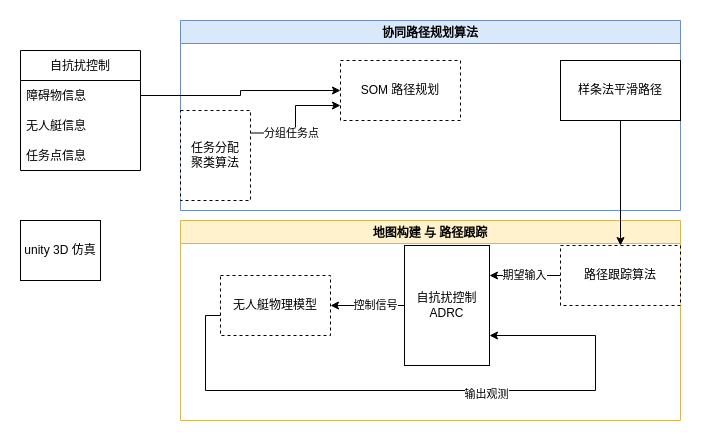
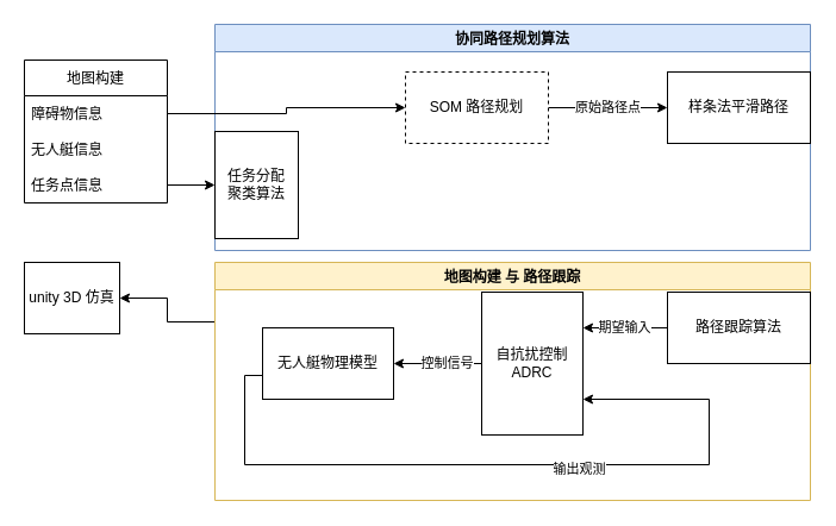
  <mxCell id="0" />
  <mxCell id="1" parent="0" />
- <mxCell id="2" value="自抗扰控制" style="swimlane;fontStyle=0;childLayout=stackLayout;horizontal=1;startSize=30;horizontalStack=0;resizeParent=1;resizeParentMax=0;resizeLast=0;collapsible=1;marginBottom=0;" parent="1" vertex="1"><mxGeometry x="20" y="50" width="120" height="120" as="geometry"><mxRectangle x="640" y="210" width="50" height="30" as="alternateBounds" /></mxGeometry></mxCell>
+ <mxCell id="2" value="地图构建" style="swimlane;fontStyle=0;childLayout=stackLayout;horizontal=1;startSize=30;horizontalStack=0;resizeParent=1;resizeParentMax=0;resizeLast=0;collapsible=1;marginBottom=0;" parent="1" vertex="1"><mxGeometry x="20" y="50" width="120" height="120" as="geometry"><mxRectangle x="640" y="210" width="50" height="30" as="alternateBounds" /></mxGeometry></mxCell>
  <mxCell id="3" value="障碍物信息" style="text;strokeColor=none;fillColor=none;align=left;verticalAlign=middle;spacingLeft=4;spacingRight=4;overflow=hidden;points=[[0,0.5],[1,0.5]];portConstraint=eastwest;rotatable=0;" parent="2" vertex="1"><mxGeometry y="30" width="120" height="30" as="geometry" /></mxCell>
  <mxCell id="4" value="无人艇信息" style="text;strokeColor=none;fillColor=none;align=left;verticalAlign=middle;spacingLeft=4;spacingRight=4;overflow=hidden;points=[[0,0.5],[1,0.5]];portConstraint=eastwest;rotatable=0;" parent="2" vertex="1"><mxGeometry y="60" width="120" height="30" as="geometry" /></mxCell>
  <mxCell id="5" value="任务点信息" style="text;strokeColor=none;fillColor=none;align=left;verticalAlign=middle;spacingLeft=4;spacingRight=4;overflow=hidden;points=[[0,0.5],[1,0.5]];portConstraint=eastwest;rotatable=0;" parent="2" vertex="1"><mxGeometry y="90" width="120" height="30" as="geometry" /></mxCell>
+ <mxCell id="6" value="" style="endArrow=classic;html=1;rounded=0;exitX=1;exitY=0.5;exitDx=0;exitDy=0;entryX=0;entryY=0.5;entryDx=0;entryDy=0;edgeStyle=orthogonalEdgeStyle;" parent="1" source="5" target="10" edge="1"><mxGeometry width="50" height="50" relative="1" as="geometry"><mxPoint x="370" y="90" as="sourcePoint" /><mxPoint x="420" y="40" as="targetPoint" /></mxGeometry></mxCell>
  <mxCell id="7" value="协同路径规划算法" style="swimlane;fillColor=#dae8fc;strokeColor=#6c8ebf;" parent="1" vertex="1"><mxGeometry x="180" y="20" width="500" height="190" as="geometry" /></mxCell>
- <mxCell id="8" style="edgeStyle=orthogonalEdgeStyle;rounded=0;orthogonalLoop=1;jettySize=auto;html=1;exitX=1;exitY=0.25;exitDx=0;exitDy=0;entryX=0;entryY=0.75;entryDx=0;entryDy=0;" parent="7" source="10" target="12" edge="1"><mxGeometry relative="1" as="geometry" /></mxCell>
- <mxCell id="9" value="分组任务点" style="edgeLabel;html=1;align=center;verticalAlign=middle;resizable=0;points=[];" parent="8" vertex="1" connectable="0"><mxGeometry x="-0.327" relative="1" as="geometry"><mxPoint as="offset" /></mxGeometry></mxCell>
- <mxCell id="10" value="任务分配&lt;br&gt;聚类算法" style="rounded=0;whiteSpace=wrap;html=1;dashed=1;" parent="7" vertex="1"><mxGeometry y="90" width="70" height="90" as="geometry" /></mxCell>
+ <mxCell id="10" value="任务分配&lt;br&gt;聚类算法" style="rounded=0;whiteSpace=wrap;html=1;" parent="7" vertex="1"><mxGeometry y="90" width="70" height="90" as="geometry" /></mxCell>
+ <mxCell id="11" value="原始路径点" style="edgeStyle=orthogonalEdgeStyle;rounded=0;orthogonalLoop=1;jettySize=auto;html=1;exitX=1;exitY=0.5;exitDx=0;exitDy=0;entryX=0;entryY=0.5;entryDx=0;entryDy=0;" parent="7" source="12" target="13" edge="1"><mxGeometry relative="1" as="geometry" /></mxCell>
  <mxCell id="12" value="SOM 路径规划" style="whiteSpace=wrap;html=1;dashed=1;" parent="7" vertex="1"><mxGeometry x="160" y="40" width="120" height="60" as="geometry" /></mxCell>
  <mxCell id="13" value="样条法平滑路径" style="whiteSpace=wrap;html=1;" parent="7" vertex="1"><mxGeometry x="380" y="40" width="120" height="60" as="geometry" /></mxCell>
  <mxCell id="14" style="edgeStyle=orthogonalEdgeStyle;rounded=0;orthogonalLoop=1;jettySize=auto;html=1;entryX=0;entryY=0.5;entryDx=0;entryDy=0;" parent="1" source="3" target="12" edge="1"><mxGeometry relative="1" as="geometry" /></mxCell>
+ <mxCell id="15" style="edgeStyle=orthogonalEdgeStyle;rounded=0;orthogonalLoop=1;jettySize=auto;html=1;exitX=0;exitY=0.25;exitDx=0;exitDy=0;" edge="1" parent="1" source="16" target="26"><mxGeometry relative="1" as="geometry" /></mxCell>
  <mxCell id="16" value="地图构建 与 路径跟踪" style="swimlane;fillColor=#fff2cc;strokeColor=#d6b656;" vertex="1" parent="1"><mxGeometry x="180" y="220" width="500" height="200" as="geometry" /></mxCell>
  <mxCell id="17" style="edgeStyle=orthogonalEdgeStyle;rounded=0;orthogonalLoop=1;jettySize=auto;html=1;exitX=0;exitY=0.5;exitDx=0;exitDy=0;entryX=1;entryY=0.75;entryDx=0;entryDy=0;" edge="1" parent="16" source="19" target="22"><mxGeometry relative="1" as="geometry"><Array as="points"><mxPoint x="45" y="95" /><mxPoint x="25" y="95" /><mxPoint x="25" y="170" /><mxPoint x="415" y="170" /><mxPoint x="415" y="115" /></Array></mxGeometry></mxCell>
  <mxCell id="18" value="输出观测" style="edgeLabel;html=1;align=center;verticalAlign=middle;resizable=0;points=[];" vertex="1" connectable="0" parent="17"><mxGeometry x="0.181" y="-3" relative="1" as="geometry"><mxPoint as="offset" /></mxGeometry></mxCell>
- <mxCell id="19" value="无人艇物理模型" style="whiteSpace=wrap;html=1;dashed=1;" vertex="1" parent="16"><mxGeometry x="40" y="55" width="110" height="60" as="geometry" /></mxCell>
+ <mxCell id="19" value="无人艇物理模型" style="whiteSpace=wrap;html=1;" vertex="1" parent="16"><mxGeometry x="40" y="55" width="110" height="60" as="geometry" /></mxCell>
  <mxCell id="20" style="edgeStyle=orthogonalEdgeStyle;rounded=0;orthogonalLoop=1;jettySize=auto;html=1;exitX=0;exitY=0.5;exitDx=0;exitDy=0;" edge="1" parent="16" source="22" target="19"><mxGeometry relative="1" as="geometry" /></mxCell>
  <mxCell id="21" value="控制信号" style="edgeLabel;html=1;align=center;verticalAlign=middle;resizable=0;points=[];" vertex="1" connectable="0" parent="20"><mxGeometry x="-0.2" y="-1" relative="1" as="geometry"><mxPoint as="offset" /></mxGeometry></mxCell>
  <mxCell id="22" value="自抗扰控制 ADRC" style="whiteSpace=wrap;html=1;" vertex="1" parent="16"><mxGeometry x="224" y="25" width="85" height="120" as="geometry" /></mxCell>
  <mxCell id="23" value="期望输入" style="edgeStyle=orthogonalEdgeStyle;rounded=0;orthogonalLoop=1;jettySize=auto;html=1;exitX=0;exitY=0.5;exitDx=0;exitDy=0;entryX=1;entryY=0.25;entryDx=0;entryDy=0;" edge="1" parent="16" source="24" target="22"><mxGeometry relative="1" as="geometry" /></mxCell>
- <mxCell id="24" value="路径跟踪算法" style="whiteSpace=wrap;html=1;dashed=1;" vertex="1" parent="16"><mxGeometry x="380" y="25" width="120" height="60" as="geometry" /></mxCell>
- <mxCell id="25" style="edgeStyle=orthogonalEdgeStyle;rounded=0;orthogonalLoop=1;jettySize=auto;html=1;exitX=0.5;exitY=1;exitDx=0;exitDy=0;entryX=0.5;entryY=0;entryDx=0;entryDy=0;" edge="1" parent="1" source="13" target="24"><mxGeometry relative="1" as="geometry" /></mxCell>
+ <mxCell id="24" value="路径跟踪算法" style="whiteSpace=wrap;html=1;" vertex="1" parent="16"><mxGeometry x="380" y="25" width="120" height="60" as="geometry" /></mxCell>
  <mxCell id="26" value="unity 3D 仿真" style="rounded=0;whiteSpace=wrap;html=1;" vertex="1" parent="1"><mxGeometry x="20" y="220" width="80" height="60" as="geometry" /></mxCell>
